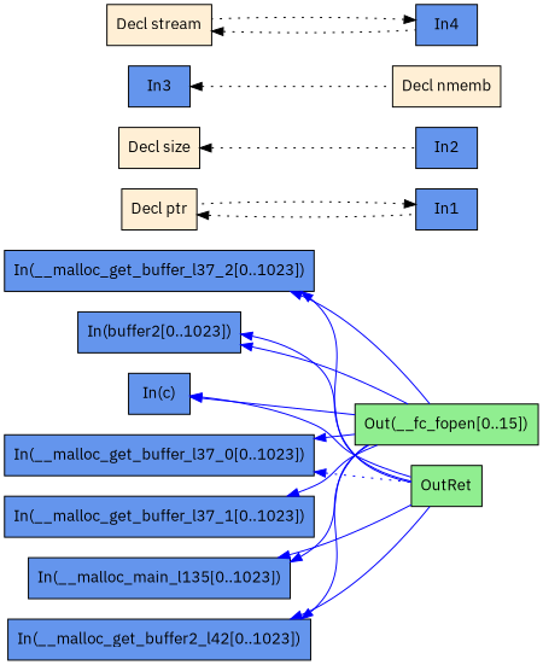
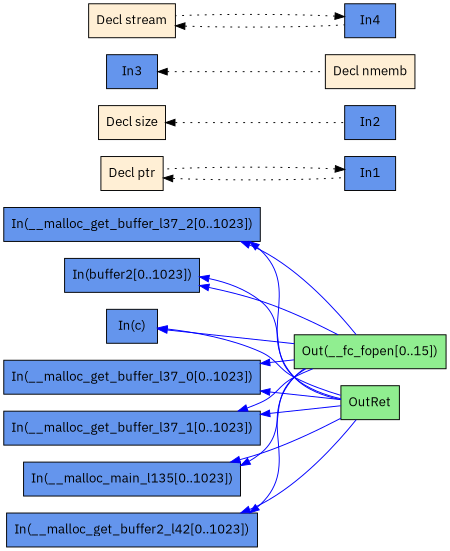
  digraph {
    fontname="IBM Plex Sans"
    rankdir=LR
    node [fillcolor="#6495ED" fontname="IBM Plex Sans" shape=box style=filled]
    edge [color="#0000FF" dir=back fontname="IBM Plex Sans"]
    n1 [label="In(__malloc_get_buffer2_l42[0..1023])"]
    n2 [fillcolor="#90EE90" label="Out(__fc_fopen[0..15])"]
    n3 [fillcolor="#90EE90" label=OutRet]
    n4 [label="In(__malloc_get_buffer_l37_2[0..1023])"]
    n5 [fillcolor="#FFEFD5" label="Decl ptr"]
    n6 [label=In1]
    n7 [fillcolor="#FFEFD5" label="Decl size"]
    n8 [label=In2]
    n9 [fillcolor="#FFEFD5" label="Decl nmemb"]
    n10 [label=In3]
    n11 [fillcolor="#FFEFD5" label="Decl stream"]
    n12 [label=In4]
    n13 [label="In(buffer2[0..1023])"]
    n14 [label="In(c)"]
    n15 [label="In(__malloc_get_buffer_l37_0[0..1023])"]
    n16 [label="In(__malloc_get_buffer_l37_1[0..1023])"]
    n17 [label="In(__malloc_main_l135[0..1023])"]
    n1 -> n2
    n1 -> n3
    n4 -> n2
    n4 -> n3
    n5 -> n6 [color="#000000" style=dotted]
    n6 -> n5 [color="#000000" style=dotted]
    n7 -> n8 [color="#000000" style=dotted]
    n10 -> n9 [color="#000000" style=dotted]
    n11 -> n12 [color="#000000" style=dotted]
    n12 -> n11 [color="#000000" style=dotted]
    n13 -> n2
    n13 -> n3
    n14 -> n2
    n14 -> n3
    n15 -> n2
-   n15 -> n3 [style=dotted]
+   n15 -> n3
    n16 -> n2
+   n16 -> n3
    n17 -> n2
    n17 -> n3
  }
